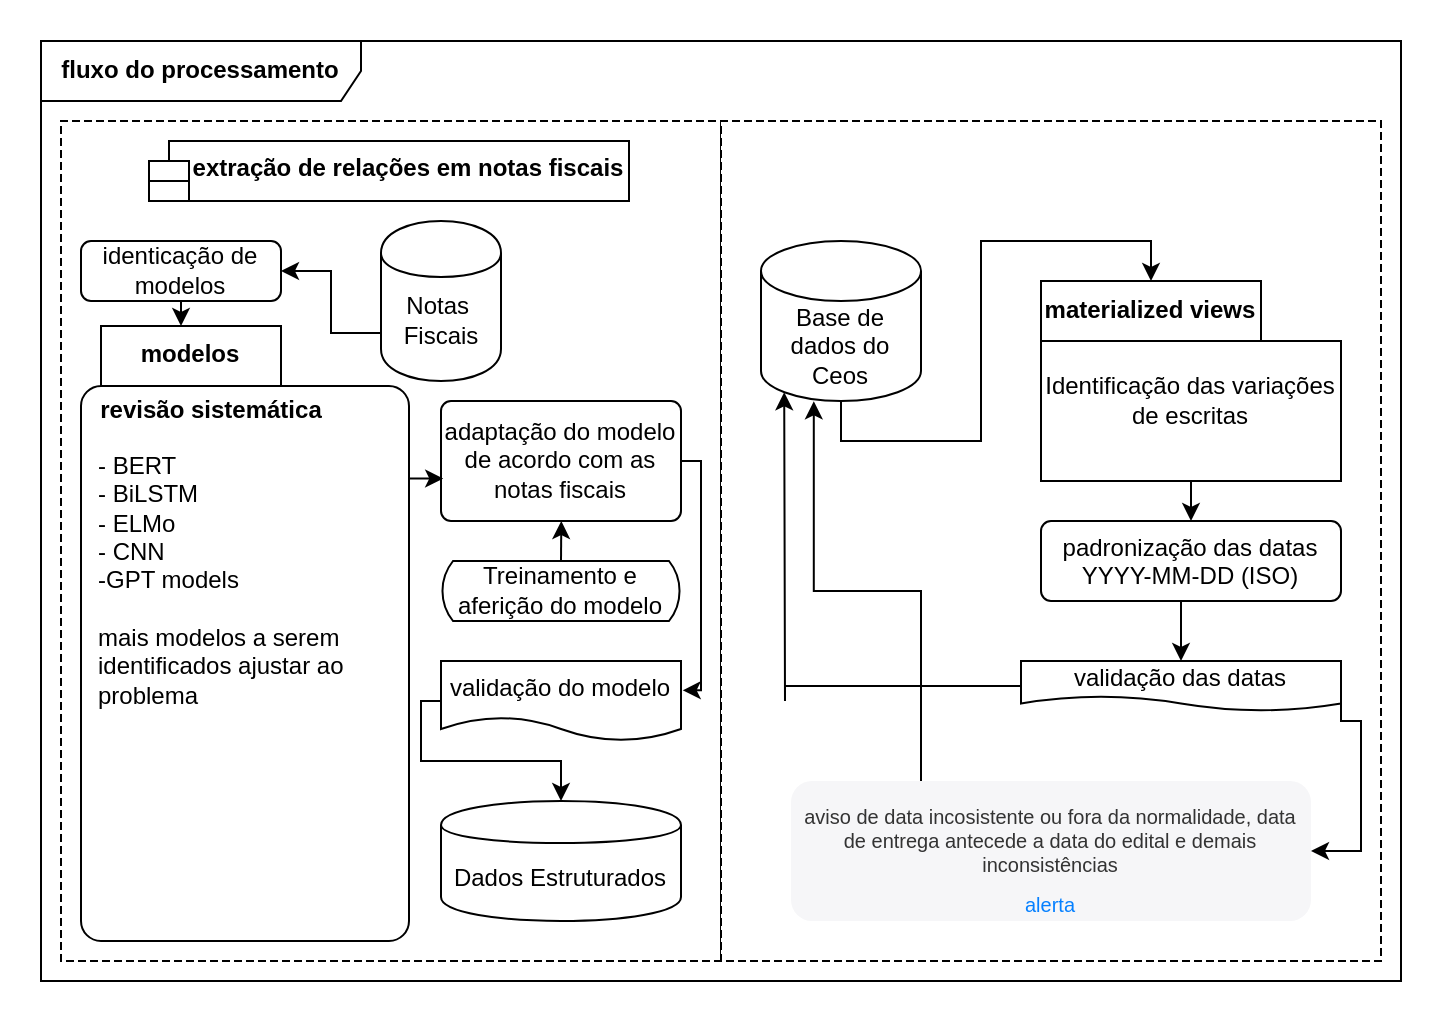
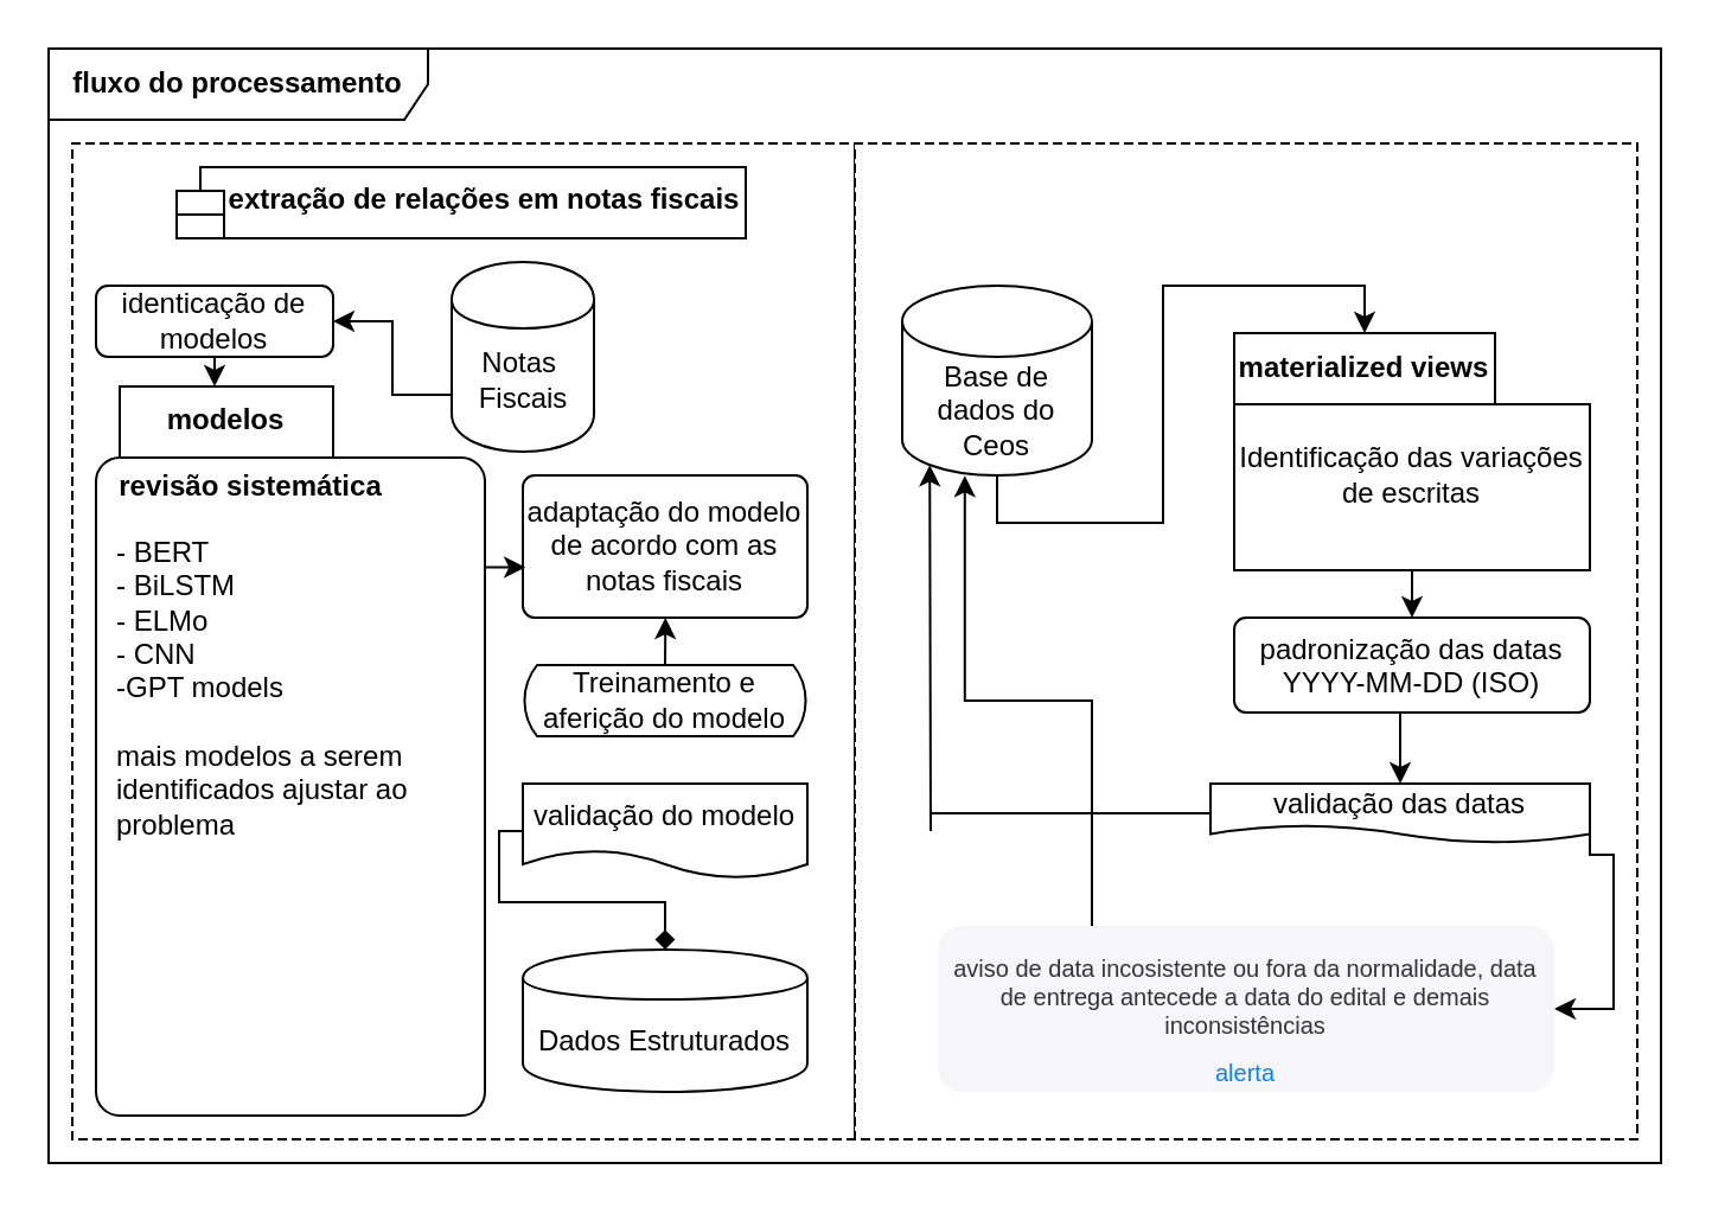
  <mxCell id="0" />
  <mxCell id="1" parent="0" />
  <mxCell id="2" value="&lt;b&gt;fluxo do processamento&lt;/b&gt;" style="shape=umlFrame;whiteSpace=wrap;html=1;pointerEvents=0;recursiveResize=0;container=1;collapsible=0;width=160;" vertex="1" parent="1"><mxGeometry x="20" y="20" width="680" height="470" as="geometry" /></mxCell>
  <mxCell id="3" value="" style="shape=partialRectangle;html=1;top=1;align=left;dashed=1;" vertex="1" parent="2"><mxGeometry x="10" y="40" width="330" height="420" as="geometry" /></mxCell>
  <mxCell id="4" value="" style="shape=partialRectangle;html=1;top=1;align=left;dashed=1;" vertex="1" parent="2"><mxGeometry x="340" y="40" width="330" height="420" as="geometry" /></mxCell>
  <mxCell id="5" value="&lt;b&gt;extração de relações em notas fiscais&lt;/b&gt;" style="shape=module;align=left;spacingLeft=20;align=center;verticalAlign=top;whiteSpace=wrap;html=1;" vertex="1" parent="2"><mxGeometry x="54" y="50" width="240" height="30" as="geometry" /></mxCell>
  <mxCell id="6" style="edgeStyle=orthogonalEdgeStyle;rounded=0;orthogonalLoop=1;jettySize=auto;html=1;exitX=0;exitY=0.7;exitDx=0;exitDy=0;" edge="1" parent="2" source="7" target="9"><mxGeometry relative="1" as="geometry" /></mxCell>
  <mxCell id="7" value="" style="shape=cylinder;whiteSpace=wrap;html=1;boundedLbl=1;backgroundOutline=1;" vertex="1" parent="2"><mxGeometry x="170" y="90" width="60" height="80" as="geometry" /></mxCell>
  <mxCell id="8" value="Notas&amp;nbsp;&lt;div&gt;Fiscais&lt;/div&gt;" style="text;html=1;align=center;verticalAlign=middle;resizable=0;points=[];autosize=1;strokeColor=none;fillColor=none;" vertex="1" parent="2"><mxGeometry x="170" y="120" width="60" height="40" as="geometry" /></mxCell>
  <mxCell id="9" value="identicação de modelos" style="html=1;rounded=1;absoluteArcSize=1;arcSize=10;whiteSpace=wrap;" vertex="1" parent="2"><mxGeometry x="20" y="100" width="100" height="30" as="geometry" /></mxCell>
  <mxCell id="10" value="&lt;b&gt;modelos&lt;/b&gt;" style="shape=folder;align=center;verticalAlign=middle;fontStyle=0;tabWidth=100;tabHeight=30;tabPosition=left;html=1;boundedLbl=1;labelInHeader=1;rounded=1;absoluteArcSize=1;arcSize=10;whiteSpace=wrap;" vertex="1" parent="2"><mxGeometry x="20" y="142.5" width="164" height="307.5" as="geometry" /></mxCell>
  <mxCell id="11" value="- BERT&lt;div&gt;-&amp;nbsp;&lt;span style=&quot;background-color: initial;&quot;&gt;BiLSTM&lt;/span&gt;&lt;/div&gt;&lt;div&gt;&lt;span style=&quot;background-color: initial;&quot;&gt;- ELMo&lt;/span&gt;&lt;/div&gt;&lt;div&gt;&lt;span style=&quot;background-color: initial;&quot;&gt;- CNN&lt;/span&gt;&lt;/div&gt;&lt;div&gt;&lt;span style=&quot;background-color: initial;&quot;&gt;-GPT models&amp;nbsp;&lt;/span&gt;&lt;/div&gt;&lt;div&gt;&lt;span style=&quot;background-color: initial;&quot;&gt;&lt;br&gt;&lt;/span&gt;&lt;/div&gt;&lt;div&gt;mais modelos a serem&amp;nbsp;&lt;/div&gt;&lt;div&gt;identificados&amp;nbsp;&lt;span style=&quot;background-color: initial;&quot;&gt;ajustar ao&amp;nbsp;&lt;/span&gt;&lt;/div&gt;&lt;div&gt;&lt;span style=&quot;background-color: initial;&quot;&gt;problema&lt;/span&gt;&lt;/div&gt;" style="text;html=1;align=left;verticalAlign=middle;resizable=0;points=[];autosize=1;strokeColor=none;fillColor=none;" vertex="1" parent="2"><mxGeometry x="27" y="200" width="150" height="140" as="geometry" /></mxCell>
  <mxCell id="12" value="&lt;b&gt;revisão sistemática&lt;/b&gt;" style="text;html=1;align=center;verticalAlign=middle;resizable=0;points=[];autosize=1;strokeColor=none;fillColor=none;" vertex="1" parent="2"><mxGeometry x="20" y="170" width="130" height="30" as="geometry" /></mxCell>
  <mxCell id="13" style="edgeStyle=orthogonalEdgeStyle;rounded=0;orthogonalLoop=1;jettySize=auto;html=1;exitX=0.25;exitY=1;exitDx=0;exitDy=0;entryX=0;entryY=0;entryDx=50;entryDy=0;entryPerimeter=0;" edge="1" parent="2" source="9" target="10"><mxGeometry relative="1" as="geometry" /></mxCell>
  <mxCell id="14" value="adaptação do modelo de acordo com as notas fiscais" style="html=1;rounded=1;absoluteArcSize=1;arcSize=10;whiteSpace=wrap;" vertex="1" parent="2"><mxGeometry x="200" y="180" width="120" height="60" as="geometry" /></mxCell>
  <mxCell id="15" style="edgeStyle=orthogonalEdgeStyle;rounded=0;orthogonalLoop=1;jettySize=auto;html=1;exitX=0;exitY=0;exitDx=164;exitDy=76.25;exitPerimeter=0;entryX=0.009;entryY=0.658;entryDx=0;entryDy=0;entryPerimeter=0;" edge="1" parent="2" source="10" target="14"><mxGeometry relative="1" as="geometry" /></mxCell>
  <mxCell id="16" style="edgeStyle=orthogonalEdgeStyle;rounded=0;orthogonalLoop=1;jettySize=auto;html=1;exitX=0.5;exitY=0;exitDx=0;exitDy=0;exitPerimeter=0;" edge="1" parent="2" source="17"><mxGeometry relative="1" as="geometry"><mxPoint x="260.143" y="240" as="targetPoint" /></mxGeometry></mxCell>
  <mxCell id="17" value="Treinamento e aferição do modelo" style="html=1;dashed=0;whiteSpace=wrap;shape=mxgraph.dfd.loop" vertex="1" parent="2"><mxGeometry x="200" y="260" width="120" height="30" as="geometry" /></mxCell>
  <mxCell id="18" value="Dados Estruturados" style="shape=cylinder;whiteSpace=wrap;html=1;boundedLbl=1;backgroundOutline=1;" vertex="1" parent="2"><mxGeometry x="200" y="380" width="120" height="60" as="geometry" /></mxCell>
- <mxCell id="19" style="edgeStyle=orthogonalEdgeStyle;rounded=0;orthogonalLoop=1;jettySize=auto;html=1;exitX=0;exitY=0.5;exitDx=0;exitDy=0;entryX=0.5;entryY=0;entryDx=0;entryDy=0;" edge="1" parent="2" source="20" target="18"><mxGeometry relative="1" as="geometry"><Array as="points"><mxPoint x="190" y="330" /><mxPoint x="190" y="360" /><mxPoint x="260" y="360" /></Array></mxGeometry></mxCell>
+ <mxCell id="19" style="edgeStyle=orthogonalEdgeStyle;rounded=0;orthogonalLoop=1;jettySize=auto;html=1;exitX=0;exitY=0.5;exitDx=0;exitDy=0;entryX=0.5;entryY=0;entryDx=0;entryDy=0;endArrow=diamond;" edge="1" parent="2" source="20" target="18"><mxGeometry relative="1" as="geometry"><Array as="points"><mxPoint x="190" y="330" /><mxPoint x="190" y="360" /><mxPoint x="260" y="360" /></Array></mxGeometry></mxCell>
  <mxCell id="20" value="validação do modelo" style="shape=document;whiteSpace=wrap;html=1;boundedLbl=1;dashed=0;flipH=1;" vertex="1" parent="2"><mxGeometry x="200" y="310" width="120" height="40" as="geometry" /></mxCell>
- <mxCell id="21" style="edgeStyle=orthogonalEdgeStyle;rounded=0;orthogonalLoop=1;jettySize=auto;html=1;exitX=1;exitY=0.5;exitDx=0;exitDy=0;entryX=-0.007;entryY=0.366;entryDx=0;entryDy=0;entryPerimeter=0;" edge="1" parent="2" source="14" target="20"><mxGeometry relative="1" as="geometry"><Array as="points"><mxPoint x="330" y="210" /><mxPoint x="330" y="325" /></Array></mxGeometry></mxCell>
  <mxCell id="22" value="Base de dados do Ceos" style="shape=cylinder3;whiteSpace=wrap;html=1;boundedLbl=1;backgroundOutline=1;size=15;" vertex="1" parent="2"><mxGeometry x="360" y="100" width="80" height="80" as="geometry" /></mxCell>
  <mxCell id="23" style="edgeStyle=orthogonalEdgeStyle;rounded=0;orthogonalLoop=1;jettySize=auto;html=1;exitX=0.5;exitY=1;exitDx=0;exitDy=0;exitPerimeter=0;entryX=0.5;entryY=0;entryDx=0;entryDy=0;" edge="1" parent="2" source="24" target="27"><mxGeometry relative="1" as="geometry" /></mxCell>
  <mxCell id="24" value="materialized views" style="shape=folder;fontStyle=1;tabWidth=110;tabHeight=30;tabPosition=left;html=1;boundedLbl=1;labelInHeader=1;container=1;collapsible=0;whiteSpace=wrap;" vertex="1" parent="2"><mxGeometry x="500" y="120" width="150" height="100" as="geometry" /></mxCell>
  <mxCell id="25" value="Identificação das variações de escritas" style="html=1;strokeColor=none;resizeWidth=1;resizeHeight=1;fillColor=none;part=1;connectable=0;allowArrows=0;deletable=0;whiteSpace=wrap;" vertex="1" parent="24"><mxGeometry width="150" height="60" relative="1" as="geometry"><mxPoint y="30" as="offset" /></mxGeometry></mxCell>
  <mxCell id="26" style="edgeStyle=orthogonalEdgeStyle;rounded=0;orthogonalLoop=1;jettySize=auto;html=1;exitX=0.5;exitY=1;exitDx=0;exitDy=0;entryX=0.5;entryY=0;entryDx=0;entryDy=0;" edge="1" parent="2" source="27" target="31"><mxGeometry relative="1" as="geometry" /></mxCell>
  <mxCell id="27" value="padronização das datas&lt;div&gt;YYYY-MM-DD (ISO)&lt;/div&gt;" style="html=1;align=center;verticalAlign=top;rounded=1;absoluteArcSize=1;arcSize=10;dashed=0;whiteSpace=wrap;" vertex="1" parent="2"><mxGeometry x="500" y="240" width="150" height="40" as="geometry" /></mxCell>
  <mxCell id="28" style="edgeStyle=orthogonalEdgeStyle;rounded=0;orthogonalLoop=1;jettySize=auto;html=1;exitX=0.5;exitY=1;exitDx=0;exitDy=0;exitPerimeter=0;entryX=0;entryY=0;entryDx=55;entryDy=0;entryPerimeter=0;" edge="1" parent="2" source="22" target="24"><mxGeometry relative="1" as="geometry" /></mxCell>
  <mxCell id="29" style="edgeStyle=orthogonalEdgeStyle;rounded=0;orthogonalLoop=1;jettySize=auto;html=1;exitX=1;exitY=0.5;exitDx=0;exitDy=0;entryX=0.145;entryY=1;entryDx=0;entryDy=-4.35;entryPerimeter=0;" edge="1" parent="2" source="31" target="22"><mxGeometry relative="1" as="geometry"><Array as="points"><mxPoint x="372" y="330" /><mxPoint x="372" y="210" /></Array></mxGeometry></mxCell>
  <mxCell id="30" style="edgeStyle=orthogonalEdgeStyle;rounded=0;orthogonalLoop=1;jettySize=auto;html=1;exitX=1;exitY=0.75;exitDx=0;exitDy=0;entryX=1;entryY=0.5;entryDx=0;entryDy=0;" edge="1" parent="2" source="31" target="32"><mxGeometry relative="1" as="geometry"><Array as="points"><mxPoint x="660" y="340" /><mxPoint x="660" y="405" /></Array></mxGeometry></mxCell>
  <mxCell id="31" value="validação das datas" style="shape=document;whiteSpace=wrap;html=1;boundedLbl=1;dashed=0;flipH=1;" vertex="1" parent="2"><mxGeometry x="490" y="310" width="160" height="25" as="geometry" /></mxCell>
  <mxCell id="32" value="&lt;font style=&quot;font-size: 10px;&quot;&gt;aviso de data &lt;font style=&quot;&quot;&gt;incosistente &lt;/font&gt;ou fora da normalidade, data de entrega antecede a data do edital e demais inconsistências&lt;/font&gt;" style="shape=rect;rounded=1;strokeColor=none;fillColor=#F6F6F8;gradientColor=none;shadow=0;glass=0;dashed=1;fontFamily=Helvetica;fontSize=7;fontColor=#333333;align=center;html=1;verticalAlign=top;whiteSpace=wrap;spacing=8;spacingTop=0;" vertex="1" parent="2"><mxGeometry x="375" y="370" width="260" height="70" as="geometry" /></mxCell>
  <mxCell id="33" value="&lt;font style=&quot;font-size: 10px;&quot;&gt;alerta&lt;/font&gt;" style="shape=text;align=center;verticalAlign=middle;fontSize=8;fontColor=#0680FF;strokeColor=none;fillColor=none;spacingTop=3;resizeWidth=1;whiteSpace=wrap;html=1;" vertex="1" parent="32"><mxGeometry y="1" width="260" height="20" relative="1" as="geometry"><mxPoint y="-20" as="offset" /></mxGeometry></mxCell>
  <mxCell id="34" style="edgeStyle=orthogonalEdgeStyle;rounded=0;orthogonalLoop=1;jettySize=auto;html=1;exitX=0.25;exitY=0;exitDx=0;exitDy=0;entryX=0.33;entryY=1.002;entryDx=0;entryDy=0;entryPerimeter=0;" edge="1" parent="2" source="32" target="22"><mxGeometry relative="1" as="geometry" /></mxCell>
